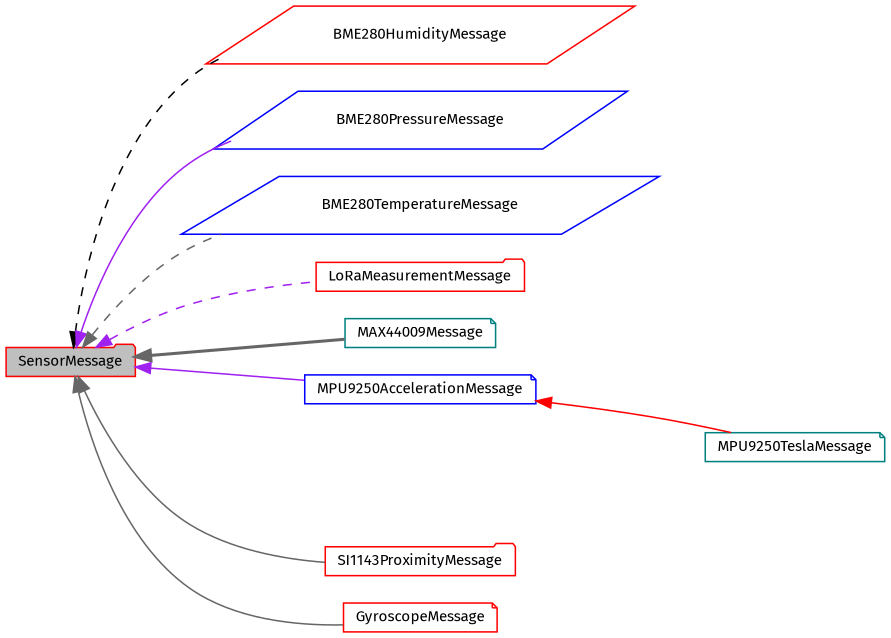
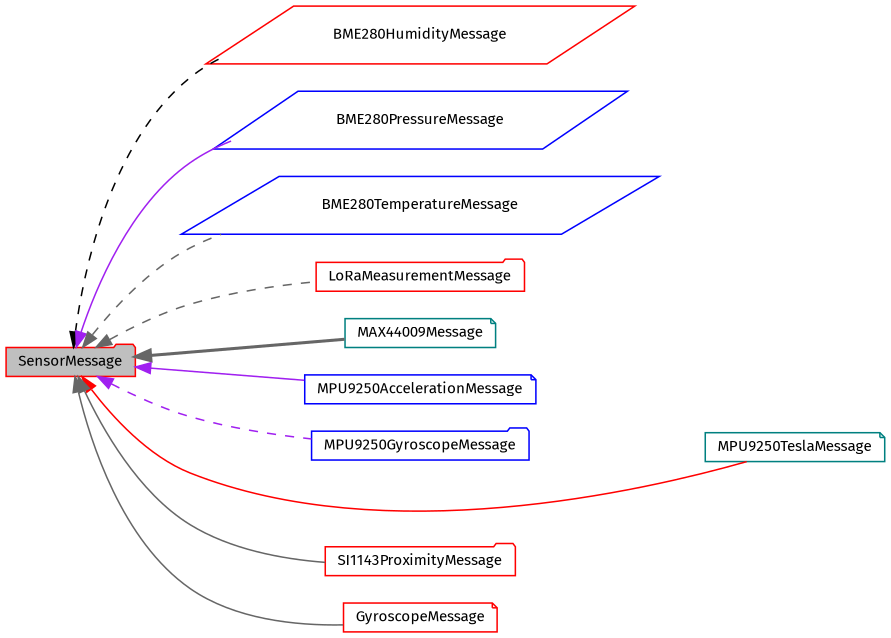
  digraph {
    fontname="Fira Sans"
    rankdir=LR
    node [color=red fillcolor=white fontname="Fira Sans" fontsize=10 shape=folder style=filled]
    edge [color=gray40 dir=back fontname="Fira Sans" fontsize=10 labelfontname=Helvetica labelfontsize=10 style=solid]
    n1 [fillcolor=grey75 fontcolor=black height=0.2 label=SensorMessage width=0.4]
    n2 [height=0.2 label=BME280HumidityMessage shape=parallelogram width=0.4]
    n3 [color=blue height=0.2 label=BME280PressureMessage shape=parallelogram width=0.4]
    n4 [color=blue height=0.2 label=BME280TemperatureMessage shape=parallelogram width=0.4]
    n5 [height=0.2 label=LoRaMeasurementMessage width=0.4]
    n6 [color=teal height=0.2 label=MAX44009Message shape=note width=0.4]
    n7 [color=blue height=0.2 label=MPU9250AccelerationMessage shape=note width=0.4]
+   n8 [color=blue height=0.2 label=MPU9250GyroscopeMessage width=0.4]
    n9 [color=teal height=0.2 label=MPU9250TeslaMessage shape=note width=0.4]
    n10 [height=0.2 label=SI1143ProximityMessage width=0.4]
    n11 [height=0.2 label=GyroscopeMessage shape=note width=0.4]
    n1 -> n2 [color=black style=dashed]
    n1 -> n3 [color=purple]
    n1 -> n4 [style=dashed]
-   n1 -> n5 [color=purple style=dashed]
+   n1 -> n5 [style=dashed]
    n1 -> n6 [style=bold]
    n1 -> n7 [color=purple]
-   n7 -> n9 [color=red]
+   n1 -> n8 [color=purple style=dashed]
+   n1 -> n9 [color=red]
    n1 -> n10
    n1 -> n11
  }
